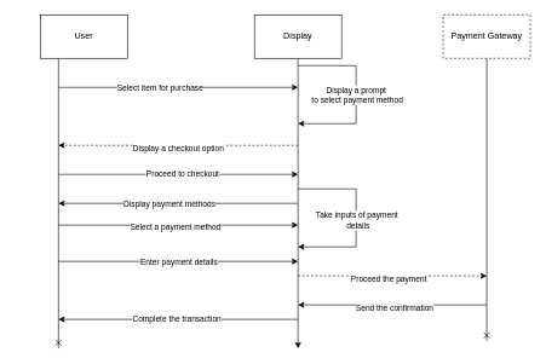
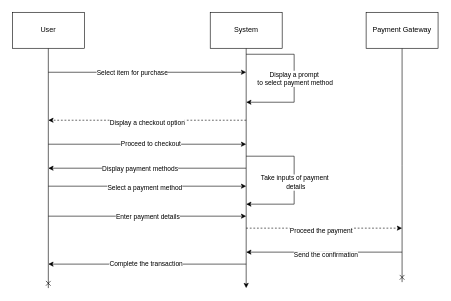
  <mxCell id="0" />
  <mxCell id="1" parent="0" />
  <mxCell id="2" style="edgeStyle=orthogonalEdgeStyle;rounded=0;orthogonalLoop=1;jettySize=auto;html=1;endArrow=cross;endFill=0;" edge="1" parent="1" source="3"><mxGeometry relative="1" as="geometry"><mxPoint x="80" y="480" as="targetPoint" /><Array as="points"><mxPoint x="80" y="280" /><mxPoint x="80" y="280" /></Array></mxGeometry></mxCell>
- <mxCell id="3" value="User" style="rounded=0;whiteSpace=wrap;html=1;" vertex="1" parent="1"><mxGeometry x="55" y="20" width="120" height="60" as="geometry" /></mxCell>
+ <mxCell id="3" value="User" style="rounded=0;whiteSpace=wrap;html=1;" vertex="1" parent="1"><mxGeometry x="20" y="20" width="120" height="60" as="geometry" /></mxCell>
  <mxCell id="4" style="edgeStyle=orthogonalEdgeStyle;rounded=0;orthogonalLoop=1;jettySize=auto;html=1;" edge="1" parent="1" source="5"><mxGeometry relative="1" as="geometry"><mxPoint x="410" y="480" as="targetPoint" /></mxGeometry></mxCell>
- <mxCell id="5" value="Display" style="rounded=0;whiteSpace=wrap;html=1;" vertex="1" parent="1"><mxGeometry x="350" y="20" width="120" height="60" as="geometry" /></mxCell>
+ <mxCell id="5" value="System" style="rounded=0;whiteSpace=wrap;html=1;" vertex="1" parent="1"><mxGeometry x="350" y="20" width="120" height="60" as="geometry" /></mxCell>
  <mxCell id="6" style="edgeStyle=orthogonalEdgeStyle;rounded=0;orthogonalLoop=1;jettySize=auto;html=1;endArrow=cross;endFill=0;" edge="1" parent="1" source="7"><mxGeometry relative="1" as="geometry"><mxPoint x="670" y="470" as="targetPoint" /></mxGeometry></mxCell>
- <mxCell id="7" value="Payment Gateway" style="rounded=0;whiteSpace=wrap;html=1;dashed=1;" vertex="1" parent="1"><mxGeometry x="610" y="20" width="120" height="60" as="geometry" /></mxCell>
+ <mxCell id="7" value="Payment Gateway" style="rounded=0;whiteSpace=wrap;html=1;" vertex="1" parent="1"><mxGeometry x="610" y="20" width="120" height="60" as="geometry" /></mxCell>
  <mxCell id="8" value="" style="endArrow=classic;html=1;rounded=0;" edge="1" parent="1"><mxGeometry width="50" height="50" relative="1" as="geometry"><mxPoint x="80" y="120" as="sourcePoint" /><mxPoint x="410" y="120" as="targetPoint" /></mxGeometry></mxCell>
  <mxCell id="9" value="Select item for purchase" style="edgeLabel;html=1;align=center;verticalAlign=middle;resizable=0;points=[];" vertex="1" connectable="0" parent="8"><mxGeometry x="-0.159" relative="1" as="geometry"><mxPoint as="offset" /></mxGeometry></mxCell>
  <mxCell id="10" value="" style="endArrow=classic;html=1;rounded=0;" edge="1" parent="1"><mxGeometry width="50" height="50" relative="1" as="geometry"><mxPoint x="410" y="90" as="sourcePoint" /><mxPoint x="410" y="170" as="targetPoint" /><Array as="points"><mxPoint x="490" y="90" /><mxPoint x="490" y="170" /></Array></mxGeometry></mxCell>
  <mxCell id="11" value="Display a prompt&lt;div&gt;&amp;nbsp;to select payment method&lt;/div&gt;" style="edgeLabel;html=1;align=center;verticalAlign=middle;resizable=0;points=[];" vertex="1" connectable="0" parent="10"><mxGeometry x="-0.003" y="-1" relative="1" as="geometry"><mxPoint as="offset" /></mxGeometry></mxCell>
  <mxCell id="12" value="" style="endArrow=classic;html=1;rounded=0;dashed=1;" edge="1" parent="1"><mxGeometry width="50" height="50" relative="1" as="geometry"><mxPoint x="410" y="200" as="sourcePoint" /><mxPoint x="80" y="200" as="targetPoint" /></mxGeometry></mxCell>
  <mxCell id="13" value="Display a checkout option" style="edgeLabel;html=1;align=center;verticalAlign=middle;resizable=0;points=[];" vertex="1" connectable="0" parent="12"><mxGeometry x="0.007" y="3" relative="1" as="geometry"><mxPoint as="offset" /></mxGeometry></mxCell>
  <mxCell id="14" value="" style="endArrow=classic;html=1;rounded=0;" edge="1" parent="1"><mxGeometry width="50" height="50" relative="1" as="geometry"><mxPoint x="80" y="240" as="sourcePoint" /><mxPoint x="410" y="240" as="targetPoint" /></mxGeometry></mxCell>
  <mxCell id="15" value="Proceed to checkout" style="edgeLabel;html=1;align=center;verticalAlign=middle;resizable=0;points=[];" vertex="1" connectable="0" parent="14"><mxGeometry x="0.029" y="1" relative="1" as="geometry"><mxPoint as="offset" /></mxGeometry></mxCell>
  <mxCell id="16" value="" style="endArrow=classic;html=1;rounded=0;" edge="1" parent="1"><mxGeometry width="50" height="50" relative="1" as="geometry"><mxPoint x="410" y="280" as="sourcePoint" /><mxPoint x="80" y="280" as="targetPoint" /></mxGeometry></mxCell>
  <mxCell id="17" value="Display payment methods" style="edgeLabel;html=1;align=center;verticalAlign=middle;resizable=0;points=[];" vertex="1" connectable="0" parent="16"><mxGeometry x="0.08" relative="1" as="geometry"><mxPoint as="offset" /></mxGeometry></mxCell>
  <mxCell id="18" value="" style="endArrow=classic;html=1;rounded=0;" edge="1" parent="1"><mxGeometry width="50" height="50" relative="1" as="geometry"><mxPoint x="80" y="310" as="sourcePoint" /><mxPoint x="410" y="310" as="targetPoint" /></mxGeometry></mxCell>
  <mxCell id="19" value="Select a payment method" style="edgeLabel;html=1;align=center;verticalAlign=middle;resizable=0;points=[];" vertex="1" connectable="0" parent="18"><mxGeometry x="-0.032" y="-2" relative="1" as="geometry"><mxPoint as="offset" /></mxGeometry></mxCell>
  <mxCell id="20" value="" style="endArrow=classic;html=1;rounded=0;" edge="1" parent="1"><mxGeometry width="50" height="50" relative="1" as="geometry"><mxPoint x="410" y="260" as="sourcePoint" /><mxPoint x="410" y="340" as="targetPoint" /><Array as="points"><mxPoint x="490" y="260" /><mxPoint x="490" y="340" /></Array></mxGeometry></mxCell>
  <mxCell id="21" value="Take inputs of payment&lt;div&gt;&amp;nbsp;details&lt;/div&gt;" style="edgeLabel;html=1;align=center;verticalAlign=middle;resizable=0;points=[];" vertex="1" connectable="0" parent="20"><mxGeometry x="0.022" relative="1" as="geometry"><mxPoint as="offset" /></mxGeometry></mxCell>
  <mxCell id="22" value="" style="endArrow=classic;html=1;rounded=0;" edge="1" parent="1"><mxGeometry width="50" height="50" relative="1" as="geometry"><mxPoint x="80" y="360" as="sourcePoint" /><mxPoint x="410" y="360" as="targetPoint" /></mxGeometry></mxCell>
  <mxCell id="23" value="Enter payment details" style="edgeLabel;html=1;align=center;verticalAlign=middle;resizable=0;points=[];" vertex="1" connectable="0" parent="22"><mxGeometry x="-0.001" y="-1" relative="1" as="geometry"><mxPoint as="offset" /></mxGeometry></mxCell>
  <mxCell id="24" value="" style="endArrow=classic;html=1;rounded=0;dashed=1;" edge="1" parent="1"><mxGeometry width="50" height="50" relative="1" as="geometry"><mxPoint x="410" y="380" as="sourcePoint" /><mxPoint x="670" y="380" as="targetPoint" /></mxGeometry></mxCell>
  <mxCell id="25" value="Proceed the payment" style="edgeLabel;html=1;align=center;verticalAlign=middle;resizable=0;points=[];" vertex="1" connectable="0" parent="24"><mxGeometry x="-0.048" y="-3" relative="1" as="geometry"><mxPoint as="offset" /></mxGeometry></mxCell>
  <mxCell id="26" value="" style="endArrow=classic;html=1;rounded=0;" edge="1" parent="1"><mxGeometry width="50" height="50" relative="1" as="geometry"><mxPoint x="670" y="420" as="sourcePoint" /><mxPoint x="410" y="420" as="targetPoint" /></mxGeometry></mxCell>
  <mxCell id="27" value="Send the confirmation" style="edgeLabel;html=1;align=center;verticalAlign=middle;resizable=0;points=[];" vertex="1" connectable="0" parent="26"><mxGeometry x="-0.014" y="4" relative="1" as="geometry"><mxPoint as="offset" /></mxGeometry></mxCell>
  <mxCell id="28" value="" style="endArrow=classic;html=1;rounded=0;" edge="1" parent="1"><mxGeometry width="50" height="50" relative="1" as="geometry"><mxPoint x="410" y="440" as="sourcePoint" /><mxPoint x="80" y="440" as="targetPoint" /></mxGeometry></mxCell>
  <mxCell id="29" value="Complete the transaction" style="edgeLabel;html=1;align=center;verticalAlign=middle;resizable=0;points=[];" vertex="1" connectable="0" parent="28"><mxGeometry x="0.019" y="-2" relative="1" as="geometry"><mxPoint as="offset" /></mxGeometry></mxCell>
